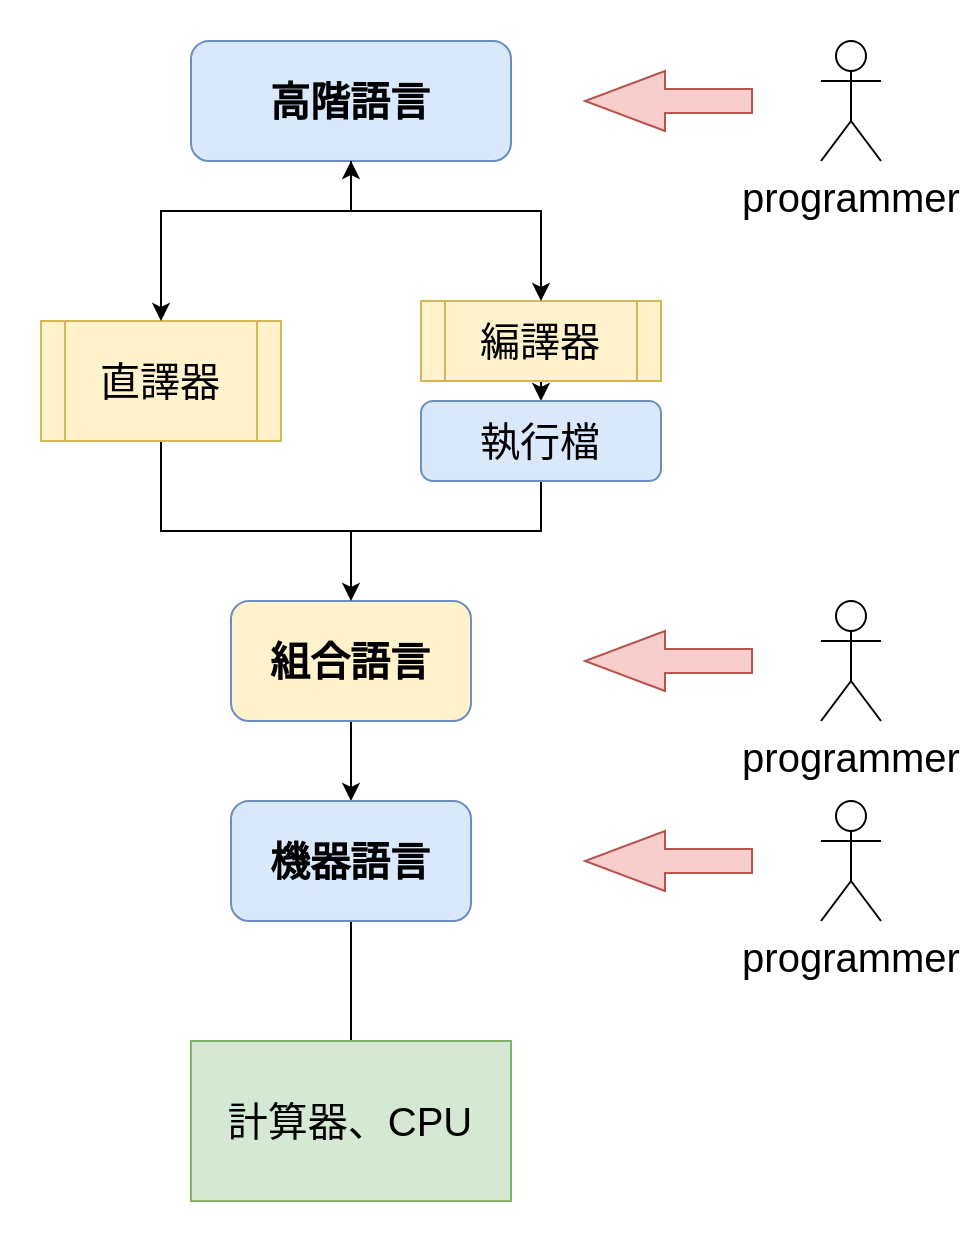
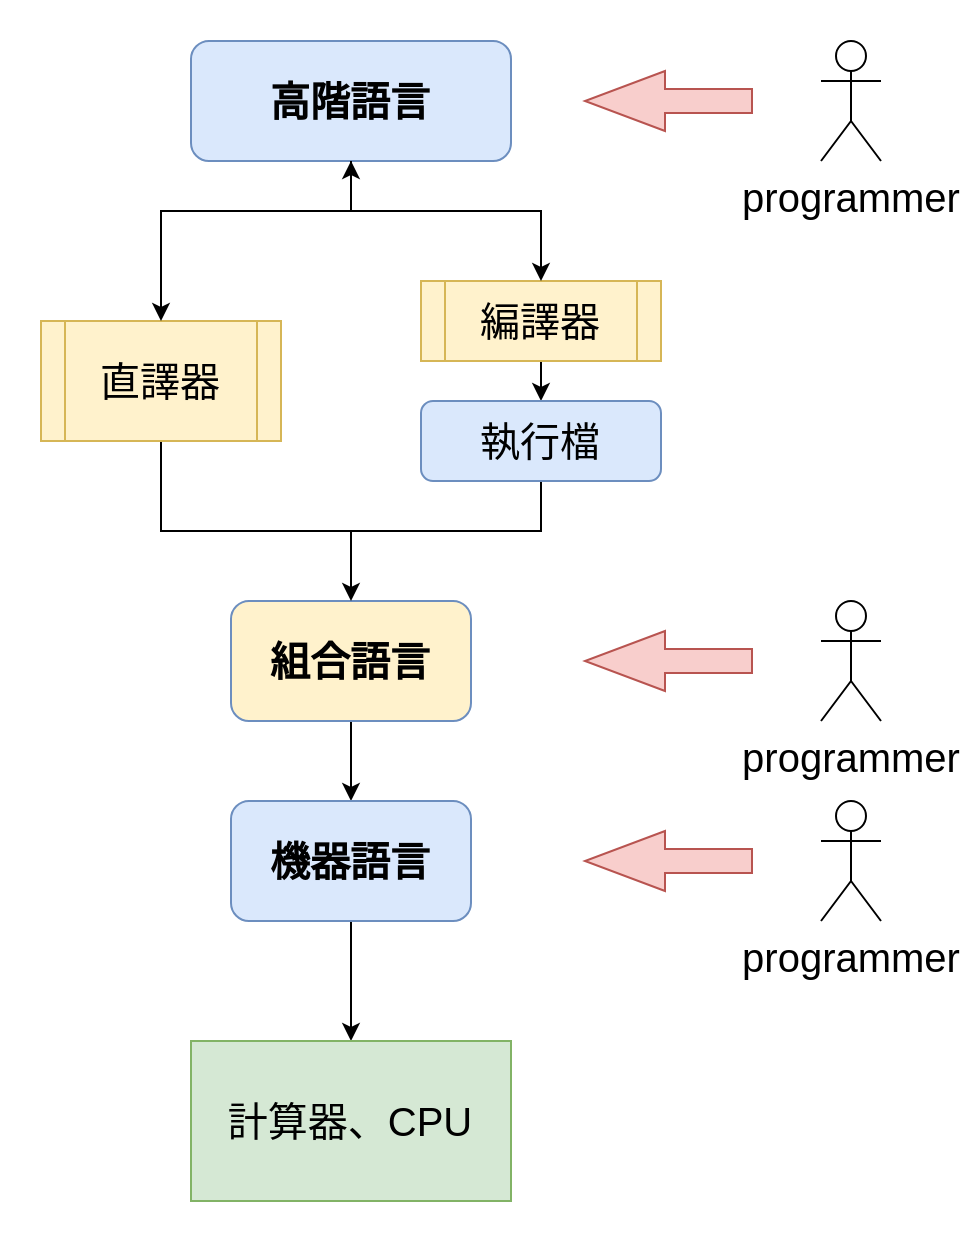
  <mxCell id="0" />
  <mxCell id="1" parent="0" />
  <mxCell id="2" style="edgeStyle=orthogonalEdgeStyle;rounded=0;orthogonalLoop=1;jettySize=auto;html=1;entryX=0.5;entryY=0;entryDx=0;entryDy=0;endArrow=classic;endFill=1;" parent="1" source="3" target="5" edge="1"><mxGeometry relative="1" as="geometry" /></mxCell>
  <mxCell id="3" value="&lt;font style=&quot;font-size: 20px&quot;&gt;&lt;b&gt;組合語言&lt;/b&gt;&lt;/font&gt;" style="rounded=1;whiteSpace=wrap;html=1;fillColor=#fff2cc;strokeColor=#6c8ebf;" parent="1" vertex="1"><mxGeometry x="115" y="300" width="120" height="60" as="geometry" /></mxCell>
- <mxCell id="4" style="edgeStyle=orthogonalEdgeStyle;rounded=0;orthogonalLoop=1;jettySize=auto;html=1;exitX=0.5;exitY=1;exitDx=0;exitDy=0;entryX=0.5;entryY=0;entryDx=0;entryDy=0;endArrow=none;endFill=1;" parent="1" source="5" target="9" edge="1"><mxGeometry relative="1" as="geometry" /></mxCell>
+ <mxCell id="4" style="edgeStyle=orthogonalEdgeStyle;rounded=0;orthogonalLoop=1;jettySize=auto;html=1;exitX=0.5;exitY=1;exitDx=0;exitDy=0;entryX=0.5;entryY=0;entryDx=0;entryDy=0;endArrow=classic;endFill=1;" parent="1" source="5" target="9" edge="1"><mxGeometry relative="1" as="geometry" /></mxCell>
  <mxCell id="5" value="&lt;font style=&quot;font-size: 20px&quot;&gt;&lt;b&gt;機器語言&lt;/b&gt;&lt;/font&gt;" style="rounded=1;whiteSpace=wrap;html=1;fillColor=#dae8fc;strokeColor=#6c8ebf;" parent="1" vertex="1"><mxGeometry x="115" y="400" width="120" height="60" as="geometry" /></mxCell>
  <mxCell id="6" style="edgeStyle=orthogonalEdgeStyle;rounded=0;orthogonalLoop=1;jettySize=auto;html=1;exitX=0.5;exitY=1;exitDx=0;exitDy=0;entryX=0;entryY=0.5;entryDx=0;entryDy=0;entryPerimeter=0;endArrow=none;endFill=0;" parent="1" source="7" target="19" edge="1"><mxGeometry relative="1" as="geometry" /></mxCell>
  <mxCell id="7" value="&lt;font style=&quot;font-size: 20px&quot;&gt;&lt;b&gt;高階語言&lt;/b&gt;&lt;/font&gt;" style="rounded=1;whiteSpace=wrap;html=1;fillColor=#dae8fc;strokeColor=#6c8ebf;" parent="1" vertex="1"><mxGeometry x="95" y="20" width="160" height="60" as="geometry" /></mxCell>
  <mxCell id="8" value="&lt;font style=&quot;font-size: 20px&quot;&gt;programmer&lt;/font&gt;" style="shape=umlActor;verticalLabelPosition=bottom;verticalAlign=top;html=1;outlineConnect=0;" parent="1" vertex="1"><mxGeometry x="410" y="20" width="30" height="60" as="geometry" /></mxCell>
  <mxCell id="9" value="&lt;span&gt;&lt;font style=&quot;font-size: 20px&quot;&gt;計算器、CPU&lt;/font&gt;&lt;/span&gt;" style="rounded=0;whiteSpace=wrap;html=1;fillColor=#d5e8d4;strokeColor=#82b366;" parent="1" vertex="1"><mxGeometry x="95" y="520" width="160" height="80" as="geometry" /></mxCell>
  <mxCell id="10" value="&lt;font style=&quot;font-size: 20px&quot;&gt;programmer&lt;/font&gt;" style="shape=umlActor;verticalLabelPosition=bottom;verticalAlign=top;html=1;outlineConnect=0;" parent="1" vertex="1"><mxGeometry x="410" y="300" width="30" height="60" as="geometry" /></mxCell>
  <mxCell id="11" value="&lt;font style=&quot;font-size: 20px&quot;&gt;programmer&lt;/font&gt;" style="shape=umlActor;verticalLabelPosition=bottom;verticalAlign=top;html=1;outlineConnect=0;" parent="1" vertex="1"><mxGeometry x="410" y="400" width="30" height="60" as="geometry" /></mxCell>
  <mxCell id="12" style="edgeStyle=orthogonalEdgeStyle;rounded=0;orthogonalLoop=1;jettySize=auto;html=1;exitX=0.5;exitY=1;exitDx=0;exitDy=0;entryX=1;entryY=0;entryDx=0;entryDy=0;entryPerimeter=0;endArrow=none;endFill=0;" parent="1" source="13" target="21" edge="1"><mxGeometry relative="1" as="geometry" /></mxCell>
  <mxCell id="13" value="&lt;font style=&quot;font-size: 20px&quot;&gt;直譯器&lt;/font&gt;" style="shape=process;whiteSpace=wrap;html=1;backgroundOutline=1;fillColor=#fff2cc;strokeColor=#d6b656;" parent="1" vertex="1"><mxGeometry x="20" y="160" width="120" height="60" as="geometry" /></mxCell>
  <mxCell id="14" style="edgeStyle=orthogonalEdgeStyle;rounded=0;orthogonalLoop=1;jettySize=auto;html=1;exitX=0.5;exitY=1;exitDx=0;exitDy=0;entryX=0.5;entryY=0;entryDx=0;entryDy=0;endArrow=classic;endFill=1;" parent="1" source="15" target="23" edge="1"><mxGeometry relative="1" as="geometry" /></mxCell>
- <mxCell id="15" value="&lt;font style=&quot;font-size: 20px&quot;&gt;編譯器&lt;/font&gt;" style="shape=process;whiteSpace=wrap;html=1;backgroundOutline=1;fillColor=#fff2cc;strokeColor=#d6b656;" parent="1" vertex="1"><mxGeometry x="210" y="150" width="120" height="40" as="geometry" /></mxCell>
+ <mxCell id="15" value="&lt;font style=&quot;font-size: 20px&quot;&gt;編譯器&lt;/font&gt;" style="shape=process;whiteSpace=wrap;html=1;backgroundOutline=1;fillColor=#fff2cc;strokeColor=#d6b656;" parent="1" vertex="1"><mxGeometry x="210" y="140" width="120" height="40" as="geometry" /></mxCell>
  <mxCell id="16" style="edgeStyle=orthogonalEdgeStyle;rounded=0;orthogonalLoop=1;jettySize=auto;html=1;exitX=1;exitY=1;exitDx=0;exitDy=0;exitPerimeter=0;entryX=0.5;entryY=0;entryDx=0;entryDy=0;" parent="1" source="19" target="13" edge="1"><mxGeometry relative="1" as="geometry" /></mxCell>
  <mxCell id="17" style="edgeStyle=orthogonalEdgeStyle;rounded=0;orthogonalLoop=1;jettySize=auto;html=1;exitX=1;exitY=0;exitDx=0;exitDy=0;exitPerimeter=0;entryX=0.5;entryY=0;entryDx=0;entryDy=0;" parent="1" source="19" target="15" edge="1"><mxGeometry relative="1" as="geometry" /></mxCell>
  <mxCell id="18" value="" style="edgeStyle=orthogonalEdgeStyle;rounded=0;orthogonalLoop=1;jettySize=auto;html=1;" edge="1" parent="1" source="19" target="7"><mxGeometry relative="1" as="geometry" /></mxCell>
  <mxCell id="19" value="" style="strokeWidth=1;html=1;shape=mxgraph.flowchart.annotation_2;align=left;labelPosition=right;pointerEvents=1;direction=south;" parent="1" vertex="1"><mxGeometry x="80" y="100" width="190" height="10" as="geometry" /></mxCell>
  <mxCell id="20" style="edgeStyle=orthogonalEdgeStyle;rounded=0;orthogonalLoop=1;jettySize=auto;html=1;exitX=0;exitY=0.5;exitDx=0;exitDy=0;exitPerimeter=0;entryX=0.5;entryY=0;entryDx=0;entryDy=0;endArrow=classic;endFill=1;" parent="1" source="21" target="3" edge="1"><mxGeometry relative="1" as="geometry" /></mxCell>
  <mxCell id="21" value="" style="strokeWidth=1;html=1;shape=mxgraph.flowchart.annotation_2;align=left;labelPosition=right;pointerEvents=1;direction=north;" parent="1" vertex="1"><mxGeometry x="80" y="260" width="190" height="10" as="geometry" /></mxCell>
  <mxCell id="22" style="edgeStyle=orthogonalEdgeStyle;rounded=0;orthogonalLoop=1;jettySize=auto;html=1;exitX=0.5;exitY=1;exitDx=0;exitDy=0;entryX=1;entryY=1;entryDx=0;entryDy=0;entryPerimeter=0;endArrow=none;endFill=0;" parent="1" source="23" target="21" edge="1"><mxGeometry relative="1" as="geometry" /></mxCell>
  <mxCell id="23" value="&lt;font style=&quot;font-size: 20px&quot;&gt;執行檔&lt;/font&gt;" style="rounded=1;whiteSpace=wrap;html=1;fillColor=#dae8fc;strokeColor=#6c8ebf;" parent="1" vertex="1"><mxGeometry x="210" y="200" width="120" height="40" as="geometry" /></mxCell>
  <mxCell id="24" style="edgeStyle=orthogonalEdgeStyle;rounded=0;orthogonalLoop=1;jettySize=auto;html=1;exitX=0;exitY=0.5;exitDx=0;exitDy=0;exitPerimeter=0;endArrow=none;endFill=0;" parent="1" source="21" target="21" edge="1"><mxGeometry relative="1" as="geometry" /></mxCell>
  <mxCell id="25" value="" style="html=1;shadow=0;dashed=0;align=center;verticalAlign=middle;shape=mxgraph.arrows2.arrow;dy=0.6;dx=40;flipH=1;notch=0;strokeWidth=1;fillColor=#f8cecc;strokeColor=#b85450;" parent="1" vertex="1"><mxGeometry x="292" y="35" width="83.5" height="30" as="geometry" /></mxCell>
  <mxCell id="26" value="" style="html=1;shadow=0;dashed=0;align=center;verticalAlign=middle;shape=mxgraph.arrows2.arrow;dy=0.6;dx=40;flipH=1;notch=0;strokeWidth=1;fillColor=#f8cecc;strokeColor=#b85450;" parent="1" vertex="1"><mxGeometry x="292" y="415" width="83.5" height="30" as="geometry" /></mxCell>
  <mxCell id="27" value="" style="html=1;shadow=0;dashed=0;align=center;verticalAlign=middle;shape=mxgraph.arrows2.arrow;dy=0.6;dx=40;flipH=1;notch=0;strokeWidth=1;fillColor=#f8cecc;strokeColor=#b85450;" parent="1" vertex="1"><mxGeometry x="292" y="315" width="83.5" height="30" as="geometry" /></mxCell>
